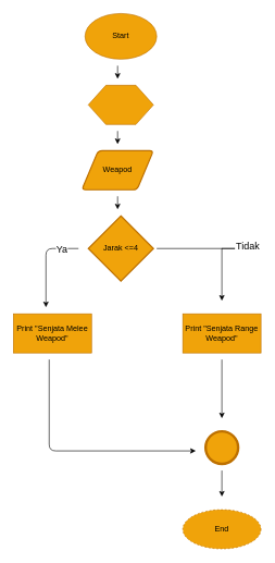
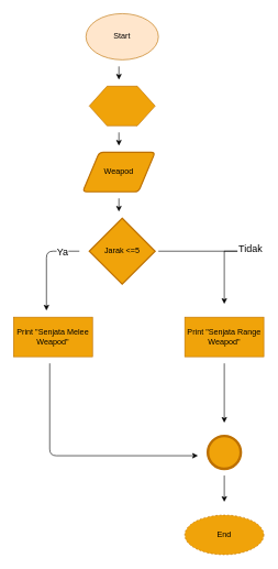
  <mxCell id="0" />
  <mxCell id="1" parent="0" />
- <mxCell id="2" value="Start" style="ellipse;whiteSpace=wrap;html=1;fillColor=#f0a30a;fontColor=#000000;strokeColor=#BD7000;" parent="1" vertex="1"><mxGeometry x="130" y="20" width="110" height="70" as="geometry" /></mxCell>
+ <mxCell id="2" value="Start" style="ellipse;whiteSpace=wrap;html=1;fillColor=#ffe6cc;fontColor=#000000;strokeColor=#BD7000;" parent="1" vertex="1"><mxGeometry x="130" y="20" width="110" height="70" as="geometry" /></mxCell>
  <mxCell id="3" value="" style="verticalLabelPosition=bottom;verticalAlign=top;html=1;shape=hexagon;perimeter=hexagonPerimeter2;arcSize=6;size=0.27;fillColor=#f0a30a;fontColor=#000000;strokeColor=#BD7000;" vertex="1" parent="1"><mxGeometry x="135" y="130" width="100" height="60" as="geometry" /></mxCell>
  <mxCell id="4" value="Weapod" style="shape=parallelogram;html=1;strokeWidth=2;perimeter=parallelogramPerimeter;whiteSpace=wrap;rounded=1;arcSize=12;size=0.23;fontColor=#000000;fillColor=#f0a30a;strokeColor=#BD7000;" vertex="1" parent="1"><mxGeometry x="125" y="230" width="110" height="60" as="geometry" /></mxCell>
- <mxCell id="5" value="Jarak &amp;lt;=4" style="strokeWidth=2;html=1;shape=mxgraph.flowchart.decision;whiteSpace=wrap;fontColor=#000000;fillColor=#f0a30a;strokeColor=#BD7000;" vertex="1" parent="1"><mxGeometry x="135" y="330" width="100" height="100" as="geometry" /></mxCell>
+ <mxCell id="5" value="Jarak &amp;lt;=5" style="strokeWidth=2;html=1;shape=mxgraph.flowchart.decision;whiteSpace=wrap;fontColor=#000000;fillColor=#f0a30a;strokeColor=#BD7000;" vertex="1" parent="1"><mxGeometry x="135" y="330" width="100" height="100" as="geometry" /></mxCell>
  <mxCell id="6" value="Print &quot;Senjata Melee Weapod&quot;" style="rounded=0;whiteSpace=wrap;html=1;fontColor=#000000;fillColor=#f0a30a;strokeColor=#BD7000;" vertex="1" parent="1"><mxGeometry x="20" y="480" width="120" height="60" as="geometry" /></mxCell>
  <mxCell id="7" value="" style="endArrow=classic;html=1;fontColor=#000000;" edge="1" parent="1"><mxGeometry width="50" height="50" relative="1" as="geometry"><mxPoint x="340" y="379.5" as="sourcePoint" /><mxPoint x="340" y="460" as="targetPoint" /></mxGeometry></mxCell>
  <mxCell id="8" value="" style="endArrow=none;html=1;fontColor=#000000;startArrow=none;" edge="1" parent="1" source="15"><mxGeometry width="50" height="50" relative="1" as="geometry"><mxPoint x="240" y="380" as="sourcePoint" /><mxPoint x="340" y="380" as="targetPoint" /></mxGeometry></mxCell>
  <mxCell id="9" value="" style="endArrow=classic;html=1;fontColor=#000000;" edge="1" parent="1"><mxGeometry width="50" height="50" relative="1" as="geometry"><mxPoint x="120" y="380" as="sourcePoint" /><mxPoint x="70" y="470" as="targetPoint" /><Array as="points"><mxPoint x="70" y="380" /></Array></mxGeometry></mxCell>
  <mxCell id="10" value="" style="endArrow=classic;html=1;fontColor=#000000;" edge="1" parent="1"><mxGeometry width="50" height="50" relative="1" as="geometry"><mxPoint x="75" y="550" as="sourcePoint" /><mxPoint x="300" y="690" as="targetPoint" /><Array as="points"><mxPoint x="75" y="690" /></Array></mxGeometry></mxCell>
  <mxCell id="11" value="Print &quot;Senjata Range Weapod&quot;" style="rounded=0;whiteSpace=wrap;html=1;fontColor=#000000;fillColor=#f0a30a;strokeColor=#BD7000;" vertex="1" parent="1"><mxGeometry x="280" y="480" width="120" height="60" as="geometry" /></mxCell>
  <mxCell id="12" value="End" style="ellipse;whiteSpace=wrap;html=1;fontColor=#000000;fillColor=#f0a30a;strokeColor=#BD7000;dashed=1;" vertex="1" parent="1"><mxGeometry x="280" y="780" width="120" height="60" as="geometry" /></mxCell>
  <mxCell id="13" value="&lt;span style=&quot;font-size: 15px; background-color: rgb(255, 255, 255);&quot;&gt;Ya&lt;/span&gt;" style="text;strokeColor=none;align=center;fillColor=none;html=1;verticalAlign=middle;whiteSpace=wrap;rounded=0;fontColor=#000000;strokeWidth=4;" vertex="1" parent="1"><mxGeometry x="65" y="365" width="60" height="30" as="geometry" /></mxCell>
  <mxCell id="14" value="" style="endArrow=none;html=1;fontColor=#000000;" edge="1" parent="1" target="15"><mxGeometry width="50" height="50" relative="1" as="geometry"><mxPoint x="240" y="380" as="sourcePoint" /><mxPoint x="340" y="380" as="targetPoint" /></mxGeometry></mxCell>
  <mxCell id="15" value="&lt;span style=&quot;color: rgb(0, 0, 0); font-family: Helvetica; font-size: 15px; font-style: normal; font-variant-ligatures: normal; font-variant-caps: normal; font-weight: 400; letter-spacing: normal; orphans: 2; text-align: center; text-indent: 0px; text-transform: none; widows: 2; word-spacing: 0px; -webkit-text-stroke-width: 0px; background-color: rgb(255, 255, 255); text-decoration-thickness: initial; text-decoration-style: initial; text-decoration-color: initial; float: none; display: inline !important;&quot;&gt;Tidak&lt;/span&gt;" style="text;whiteSpace=wrap;html=1;fontSize=15;fontColor=#000000;" vertex="1" parent="1"><mxGeometry x="360" y="360" width="40" height="40" as="geometry" /></mxCell>
  <mxCell id="16" value="" style="edgeStyle=none;orthogonalLoop=1;jettySize=auto;html=1;fontSize=15;fontColor=#000000;" edge="1" parent="1"><mxGeometry width="100" relative="1" as="geometry"><mxPoint x="180" y="100" as="sourcePoint" /><mxPoint x="180" y="120" as="targetPoint" /><Array as="points" /></mxGeometry></mxCell>
  <mxCell id="17" value="" style="endArrow=classic;html=1;fontSize=15;fontColor=#000000;" edge="1" parent="1"><mxGeometry width="50" height="50" relative="1" as="geometry"><mxPoint x="180" y="200" as="sourcePoint" /><mxPoint x="180" y="220" as="targetPoint" /></mxGeometry></mxCell>
  <mxCell id="18" value="" style="endArrow=classic;html=1;fontSize=15;fontColor=#000000;" edge="1" parent="1"><mxGeometry width="50" height="50" relative="1" as="geometry"><mxPoint x="180" y="300" as="sourcePoint" /><mxPoint x="180" y="320" as="targetPoint" /></mxGeometry></mxCell>
  <mxCell id="19" value="" style="endArrow=classic;html=1;fontSize=15;fontColor=#000000;" edge="1" parent="1"><mxGeometry width="50" height="50" relative="1" as="geometry"><mxPoint x="340" y="550" as="sourcePoint" /><mxPoint x="340" y="640" as="targetPoint" /></mxGeometry></mxCell>
  <mxCell id="20" value="" style="ellipse;whiteSpace=wrap;html=1;aspect=fixed;labelBackgroundColor=#FFFFFF;strokeWidth=4;fontSize=15;fontColor=#000000;fillColor=#f0a30a;strokeColor=#BD7000;" vertex="1" parent="1"><mxGeometry x="315" y="660" width="50" height="50" as="geometry" /></mxCell>
  <mxCell id="21" value="" style="endArrow=classic;html=1;fontSize=15;fontColor=#000000;" edge="1" parent="1"><mxGeometry width="50" height="50" relative="1" as="geometry"><mxPoint x="340" y="720" as="sourcePoint" /><mxPoint x="340" y="760" as="targetPoint" /></mxGeometry></mxCell>
